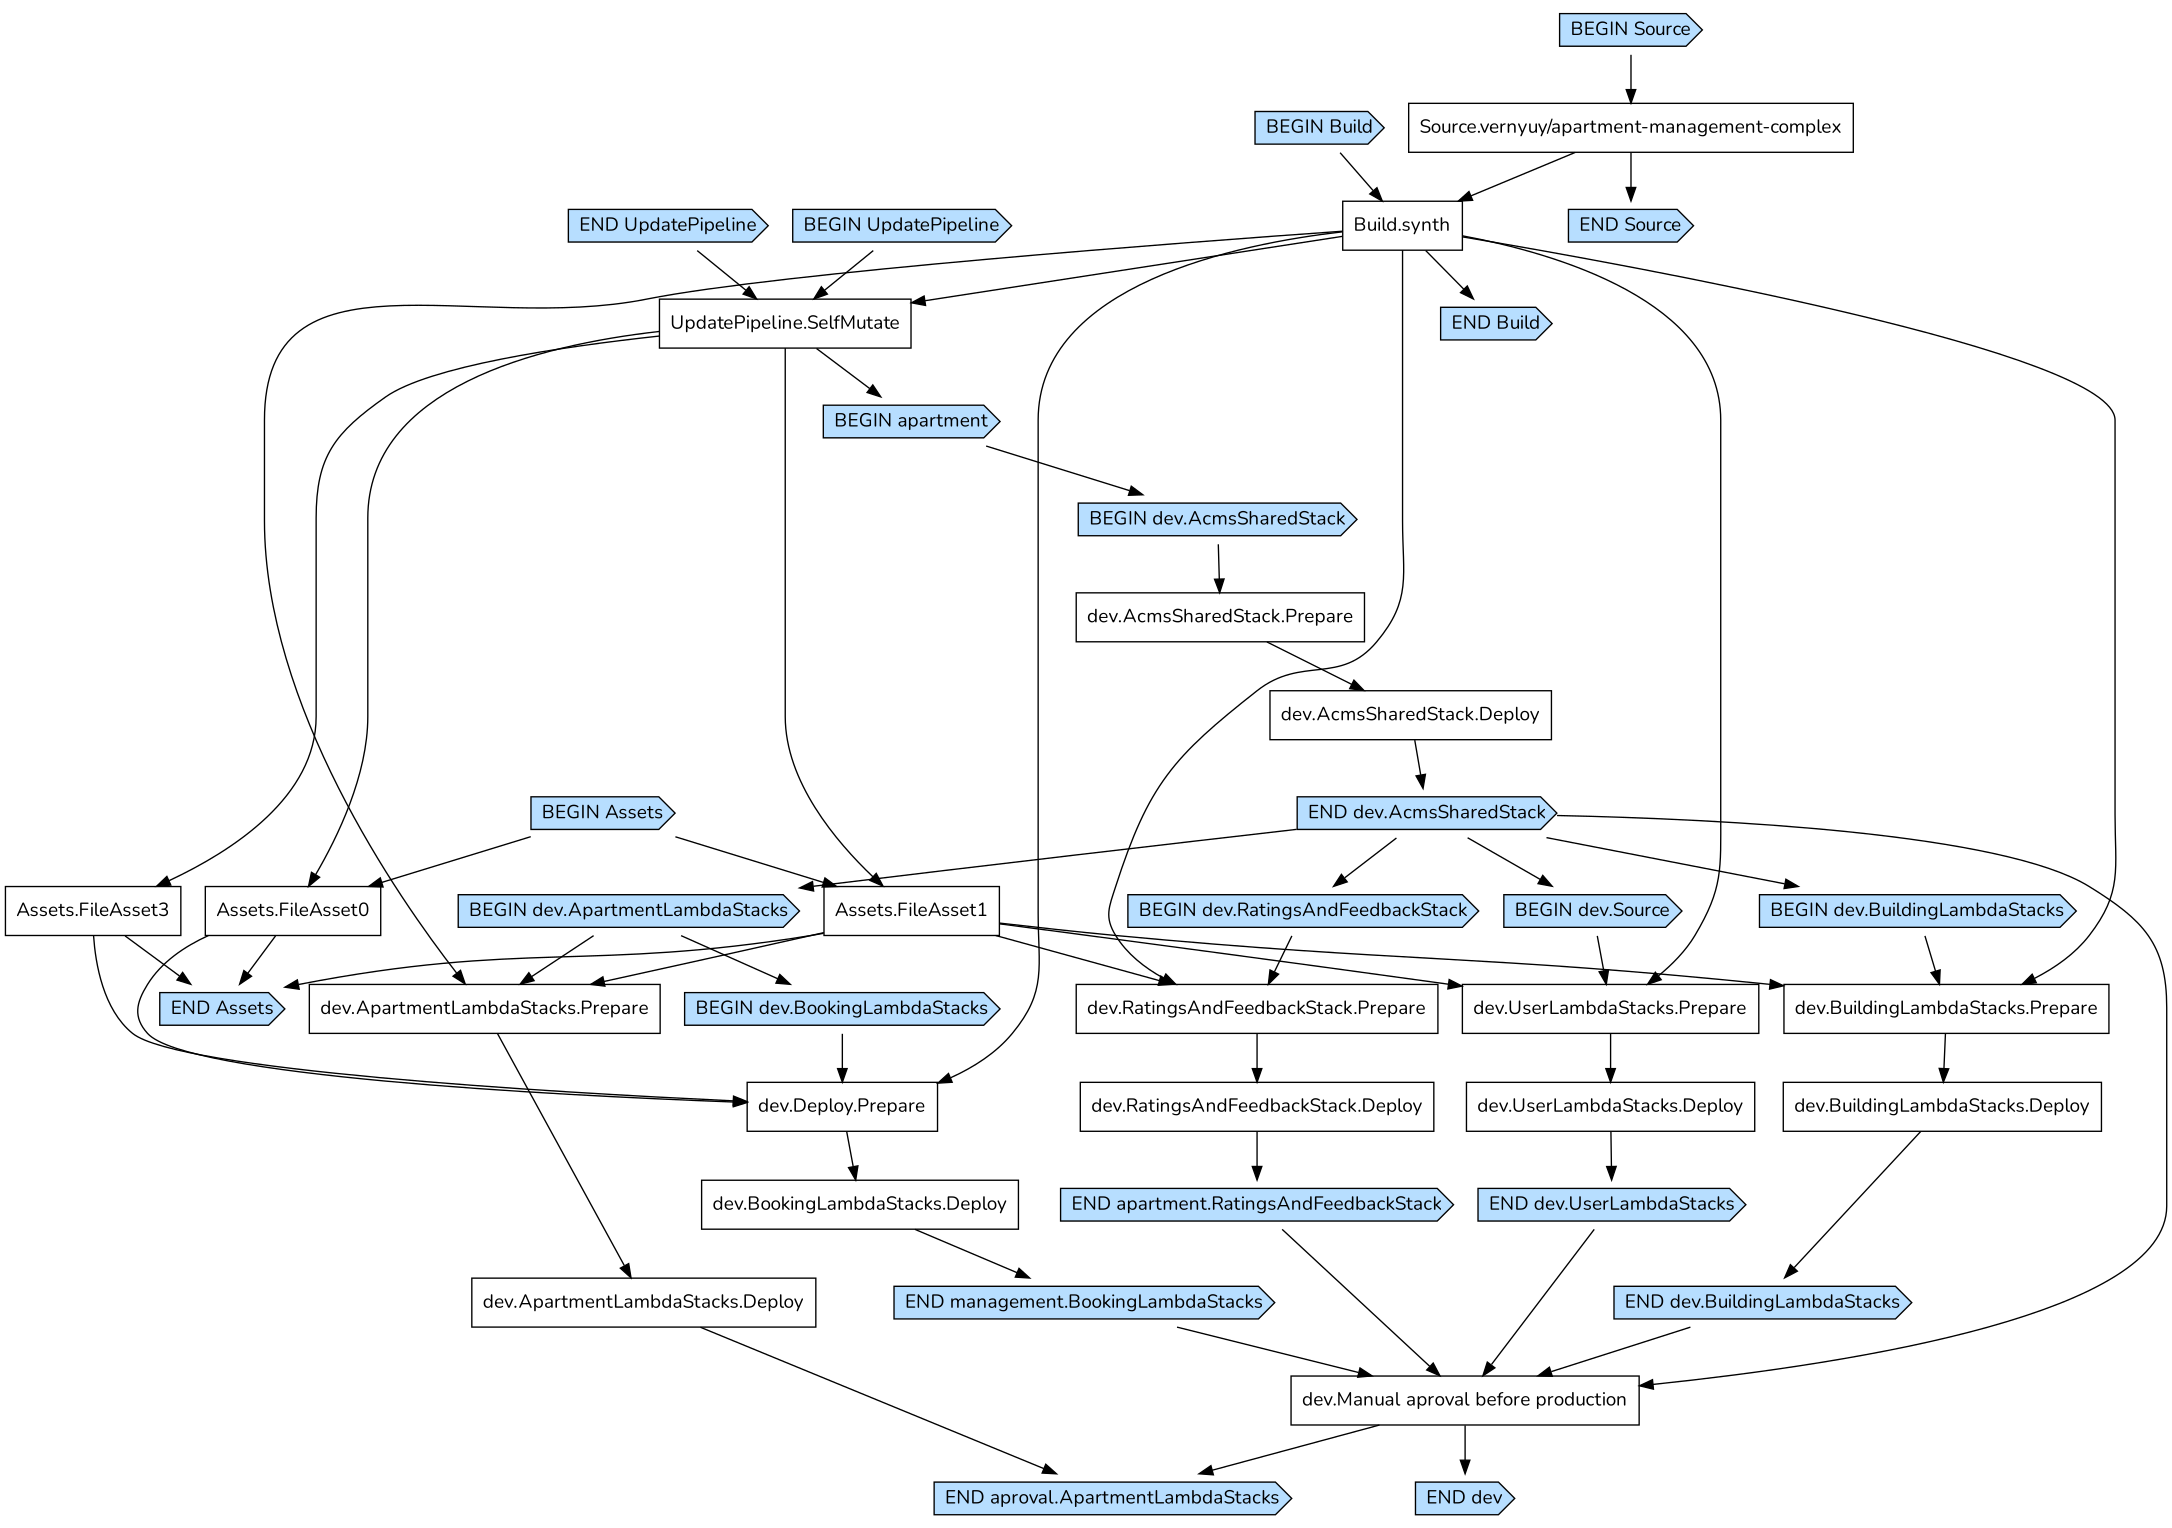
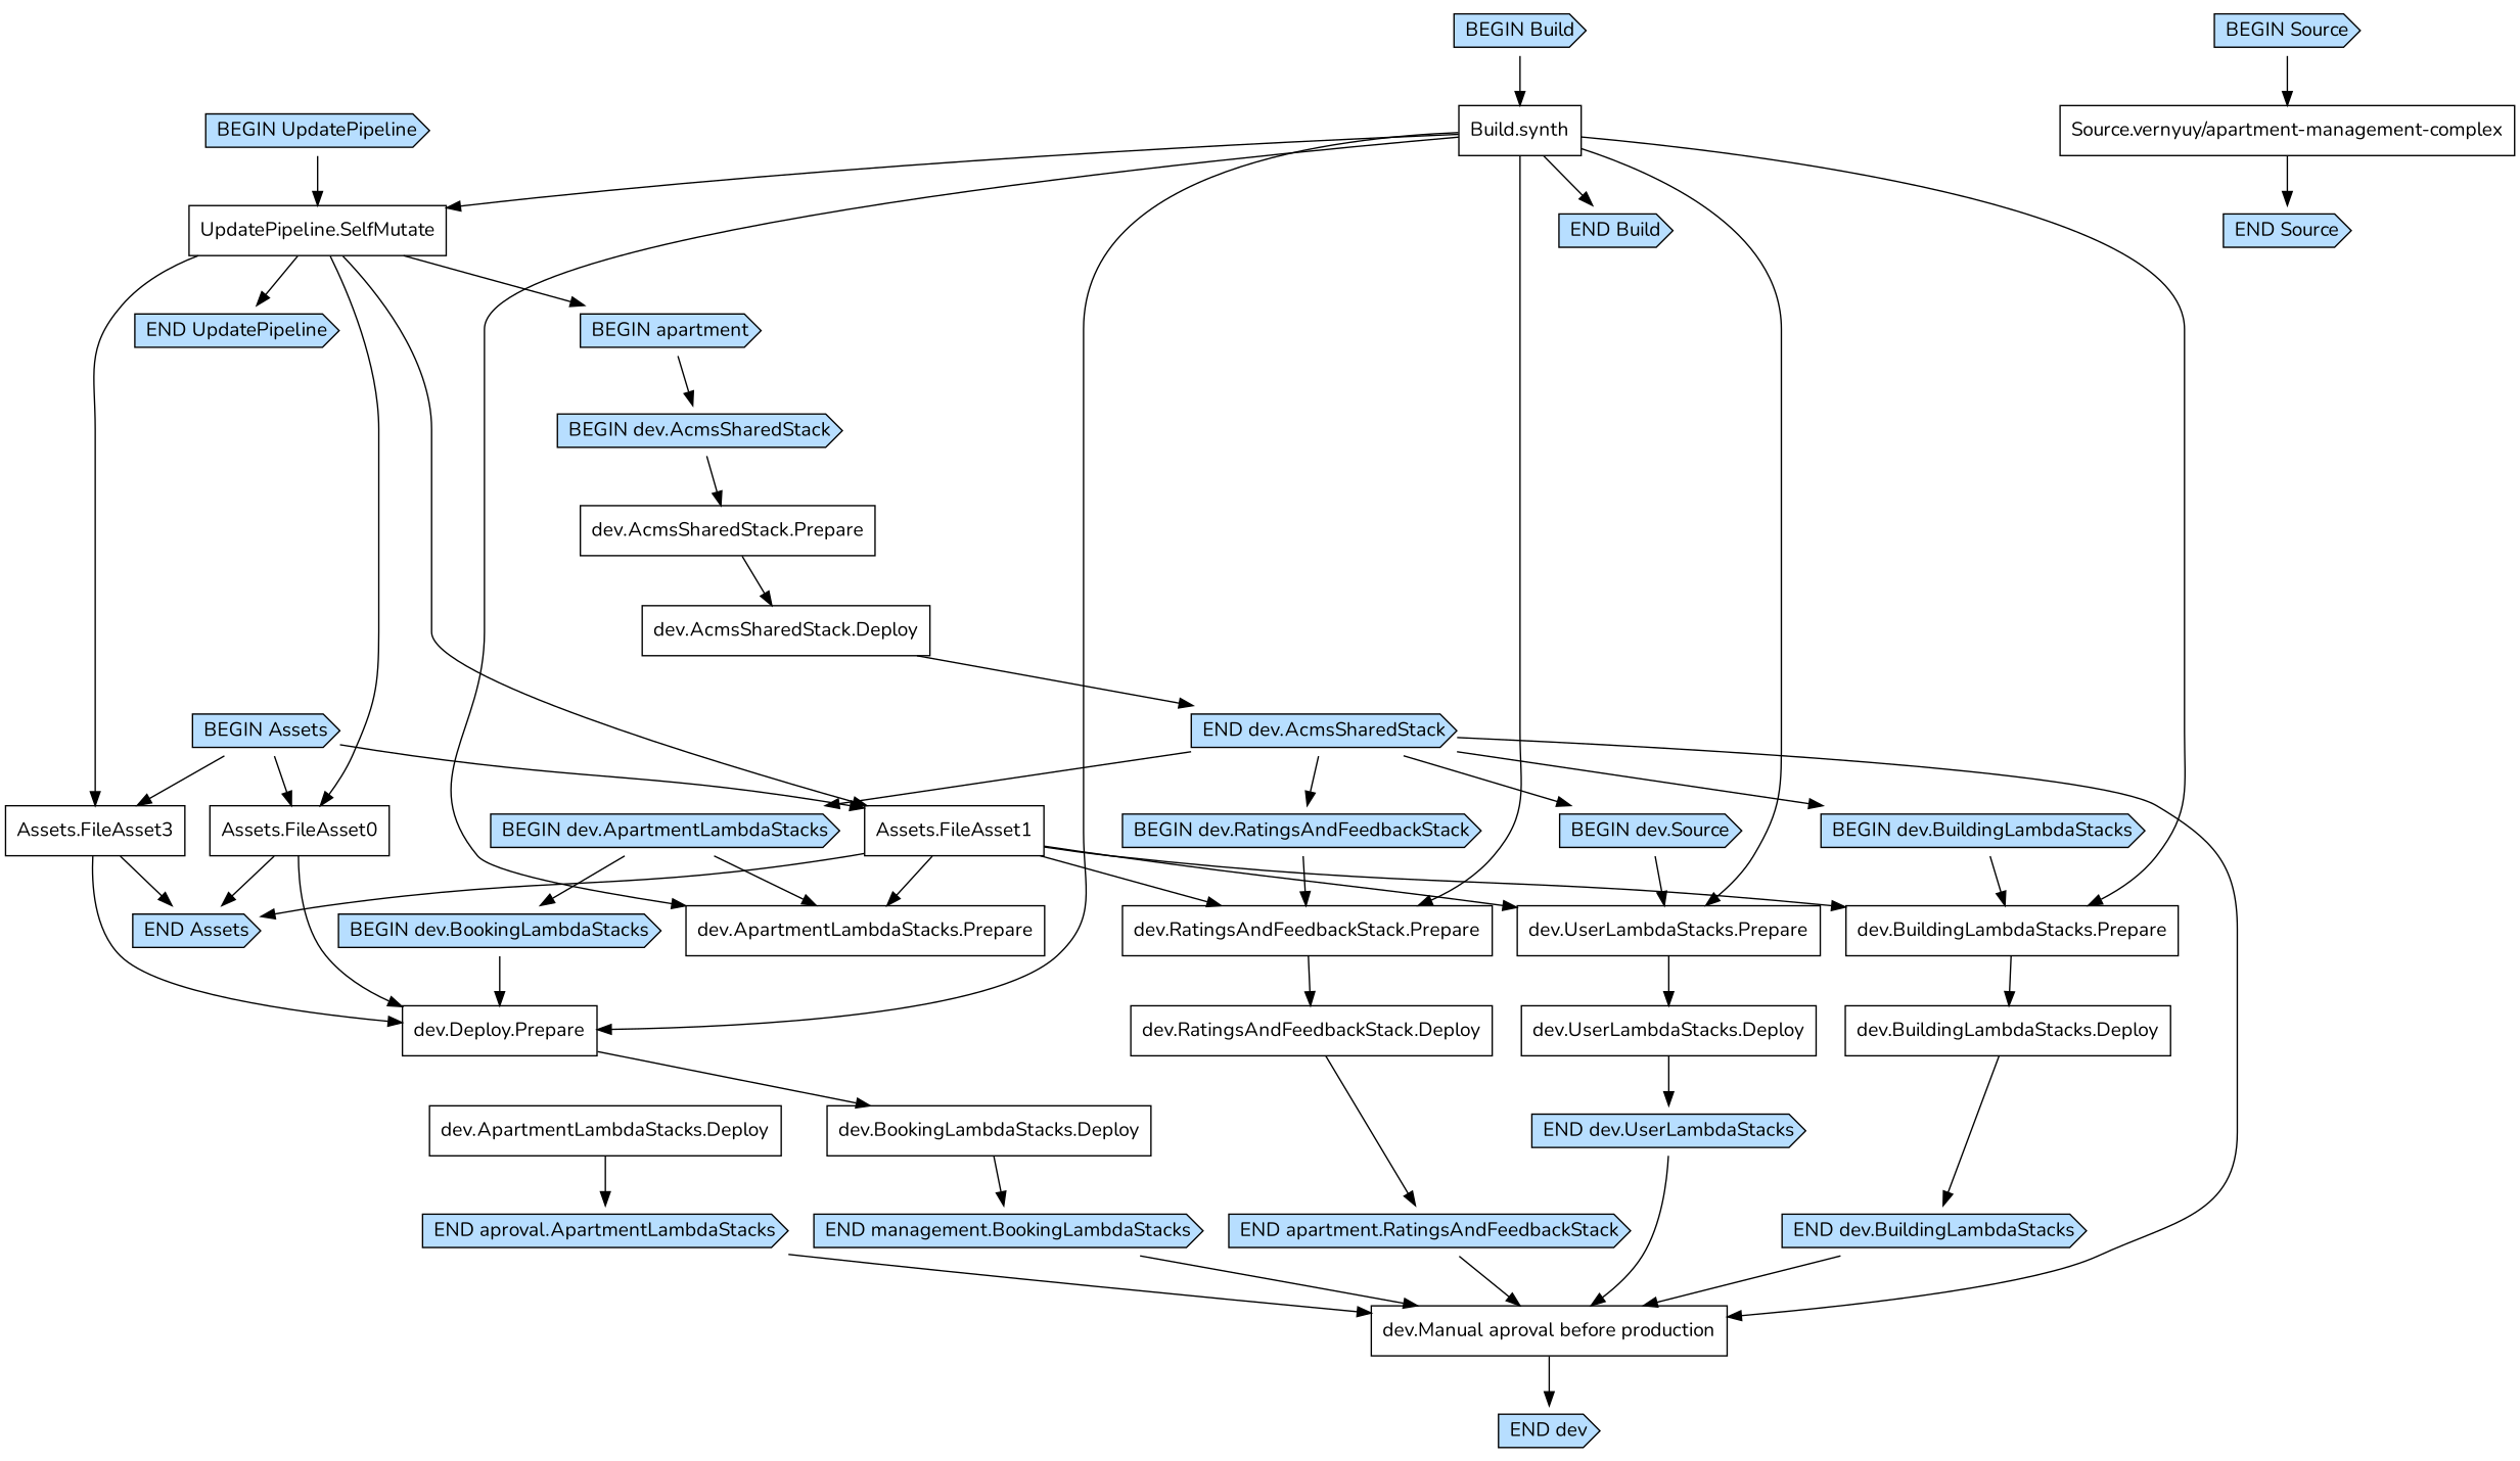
  digraph {
    fontname=Nunito
    node [fontname=Nunito shape=cds fillcolor="#b7deff" style=filled]
    edge [fontname=Nunito]
    "Build.synth" [shape=box fillcolor="" style=""]
    "BEGIN Build"
    "END Build"
    "UpdatePipeline.SelfMutate" [shape=box fillcolor="" style=""]
    "dev.ApartmentLambdaStacks.Prepare" [shape=box fillcolor="" style=""]
    n6 [label="dev.Deploy.Prepare" shape=box fillcolor="" style=""]
    "dev.BuildingLambdaStacks.Prepare" [shape=box fillcolor="" style=""]
    "dev.RatingsAndFeedbackStack.Prepare" [shape=box fillcolor="" style=""]
    "dev.UserLambdaStacks.Prepare" [shape=box fillcolor="" style=""]
    "END UpdatePipeline"
    "Assets.FileAsset1" [shape=box fillcolor="" style=""]
    n12 [label="Assets.FileAsset0" shape=box fillcolor="" style=""]
    "Assets.FileAsset3" [shape=box fillcolor="" style=""]
    n14 [label="BEGIN apartment"]
    "dev.AcmsSharedStack.Prepare" [shape=box fillcolor="" style=""]
    "dev.AcmsSharedStack.Deploy" [shape=box fillcolor="" style=""]
    "dev.ApartmentLambdaStacks.Deploy" [shape=box fillcolor="" style=""]
    "dev.BookingLambdaStacks.Deploy" [shape=box fillcolor="" style=""]
    "dev.BuildingLambdaStacks.Deploy" [shape=box fillcolor="" style=""]
    "dev.RatingsAndFeedbackStack.Deploy" [shape=box fillcolor="" style=""]
    "dev.UserLambdaStacks.Deploy" [shape=box fillcolor="" style=""]
    "Source.vernyuy/apartment-management-complex" [shape=box fillcolor="" style=""]
    "END Source"
    "BEGIN UpdatePipeline"
    "END Assets"
    "BEGIN dev.AcmsSharedStack"
    "BEGIN Assets"
    "END dev.AcmsSharedStack"
    "BEGIN dev.ApartmentLambdaStacks"
    "BEGIN dev.BuildingLambdaStacks"
    "BEGIN dev.RatingsAndFeedbackStack"
    n32 [label="BEGIN dev.Source"]
    "dev.Manual aproval before production" [shape=box fillcolor="" style=""]
    "BEGIN dev.BookingLambdaStacks"
    "END dev"
    n36 [label="END aproval.ApartmentLambdaStacks"]
    n37 [label="END management.BookingLambdaStacks"]
    "END dev.BuildingLambdaStacks"
    n39 [label="END apartment.RatingsAndFeedbackStack"]
    "END dev.UserLambdaStacks"
    "BEGIN Source"
    "Build.synth" -> "END Build"
    "Build.synth" -> "UpdatePipeline.SelfMutate"
    "Build.synth" -> "dev.ApartmentLambdaStacks.Prepare"
    "Build.synth" -> n6
    "Build.synth" -> "dev.BuildingLambdaStacks.Prepare"
    "Build.synth" -> "dev.RatingsAndFeedbackStack.Prepare"
    "Build.synth" -> "dev.UserLambdaStacks.Prepare"
    "BEGIN Build" -> "Build.synth"
-   "END UpdatePipeline" -> "UpdatePipeline.SelfMutate"
+   "UpdatePipeline.SelfMutate" -> "END UpdatePipeline"
    "UpdatePipeline.SelfMutate" -> "Assets.FileAsset1"
    "UpdatePipeline.SelfMutate" -> n12
    "UpdatePipeline.SelfMutate" -> "Assets.FileAsset3"
    "UpdatePipeline.SelfMutate" -> n14
-   "dev.ApartmentLambdaStacks.Prepare" -> "dev.ApartmentLambdaStacks.Deploy"
    n6 -> "dev.BookingLambdaStacks.Deploy"
    "dev.BuildingLambdaStacks.Prepare" -> "dev.BuildingLambdaStacks.Deploy"
    "dev.RatingsAndFeedbackStack.Prepare" -> "dev.RatingsAndFeedbackStack.Deploy"
    "dev.UserLambdaStacks.Prepare" -> "dev.UserLambdaStacks.Deploy"
    "Assets.FileAsset1" -> "dev.ApartmentLambdaStacks.Prepare"
    "Assets.FileAsset1" -> "dev.BuildingLambdaStacks.Prepare"
    "Assets.FileAsset1" -> "dev.RatingsAndFeedbackStack.Prepare"
    "Assets.FileAsset1" -> "dev.UserLambdaStacks.Prepare"
    "Assets.FileAsset1" -> "END Assets"
    n12 -> n6
    n12 -> "END Assets"
    "Assets.FileAsset3" -> n6
    "Assets.FileAsset3" -> "END Assets"
    n14 -> "BEGIN dev.AcmsSharedStack"
    "dev.AcmsSharedStack.Prepare" -> "dev.AcmsSharedStack.Deploy"
    "dev.AcmsSharedStack.Deploy" -> "END dev.AcmsSharedStack"
    "dev.ApartmentLambdaStacks.Deploy" -> n36
    "dev.BookingLambdaStacks.Deploy" -> n37
    "dev.BuildingLambdaStacks.Deploy" -> "END dev.BuildingLambdaStacks"
    "dev.RatingsAndFeedbackStack.Deploy" -> n39
    "dev.UserLambdaStacks.Deploy" -> "END dev.UserLambdaStacks"
-   "Source.vernyuy/apartment-management-complex" -> "Build.synth"
    "Source.vernyuy/apartment-management-complex" -> "END Source"
    "BEGIN UpdatePipeline" -> "UpdatePipeline.SelfMutate"
    "BEGIN dev.AcmsSharedStack" -> "dev.AcmsSharedStack.Prepare"
    "BEGIN Assets" -> "Assets.FileAsset1"
    "BEGIN Assets" -> n12
+   "BEGIN Assets" -> "Assets.FileAsset3"
    "END dev.AcmsSharedStack" -> "BEGIN dev.ApartmentLambdaStacks"
    "END dev.AcmsSharedStack" -> "BEGIN dev.BuildingLambdaStacks"
    "END dev.AcmsSharedStack" -> "BEGIN dev.RatingsAndFeedbackStack"
    "END dev.AcmsSharedStack" -> n32
    "END dev.AcmsSharedStack" -> "dev.Manual aproval before production"
    "BEGIN dev.ApartmentLambdaStacks" -> "dev.ApartmentLambdaStacks.Prepare"
    "BEGIN dev.ApartmentLambdaStacks" -> "BEGIN dev.BookingLambdaStacks"
    "BEGIN dev.BuildingLambdaStacks" -> "dev.BuildingLambdaStacks.Prepare"
    "BEGIN dev.RatingsAndFeedbackStack" -> "dev.RatingsAndFeedbackStack.Prepare"
    n32 -> "dev.UserLambdaStacks.Prepare"
    "dev.Manual aproval before production" -> "END dev"
    "BEGIN dev.BookingLambdaStacks" -> n6
-   "dev.Manual aproval before production" -> n36
+   n36 -> "dev.Manual aproval before production"
    n37 -> "dev.Manual aproval before production"
    "END dev.BuildingLambdaStacks" -> "dev.Manual aproval before production"
    n39 -> "dev.Manual aproval before production"
    "END dev.UserLambdaStacks" -> "dev.Manual aproval before production"
    "BEGIN Source" -> "Source.vernyuy/apartment-management-complex"
  }
